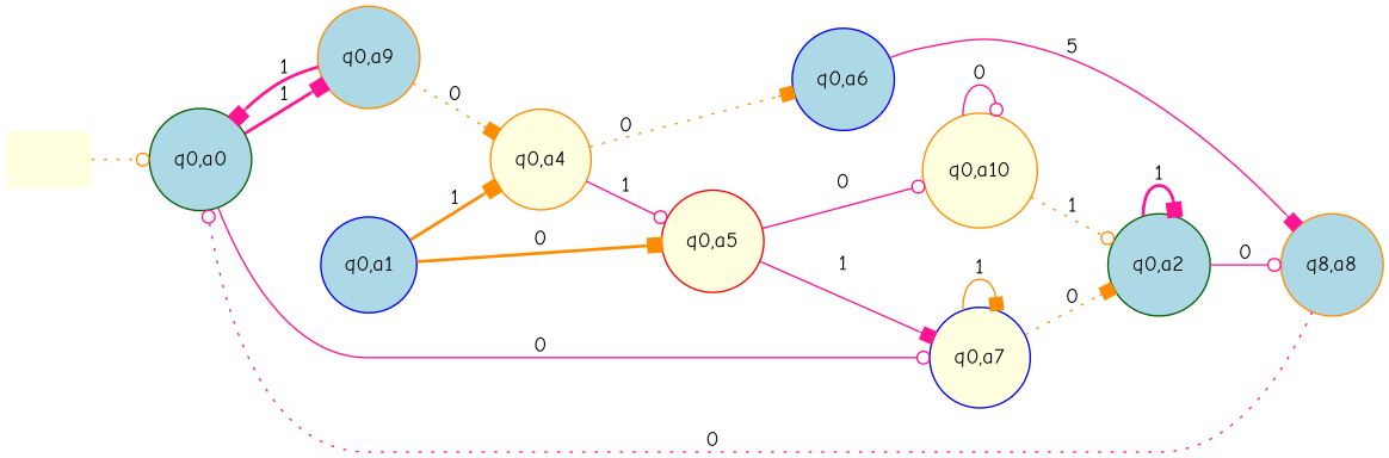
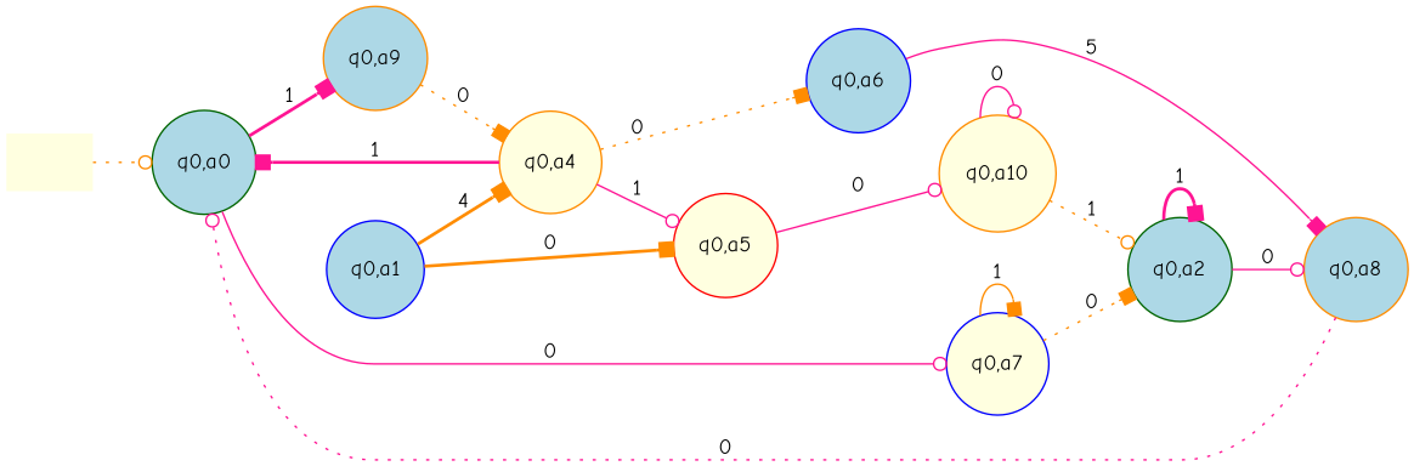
  digraph {
    fontname="Comic Neue"
    rankdir=LR
    node [color=darkorange fillcolor=lightblue fontname="Comic Neue" shape=circle style=filled]
    edge [arrowhead=box color=deeppink fontname="Comic Neue" style=solid]
    "" [color=red fillcolor=lightyellow shape=plaintext]
    n2 [color=darkgreen label="q0,a0"]
    n3 [color=blue fillcolor=lightyellow label="q0,a7"]
    n4 [label="q0,a9"]
    n5 [color=red fillcolor=lightyellow label="q0,a5"]
    n6 [fillcolor=lightyellow label="q0,a10"]
    n7 [color=darkgreen label="q0,a2"]
    n8 [color=blue label="q0,a6"]
-   n9 [label="q8,a8"]
+   n9 [label="q0,a8"]
    n10 [fillcolor=lightyellow label="q0,a4"]
    n11 [color=blue label="q0,a1"]
    "" -> n2 [arrowhead=odot color=darkorange style=dotted]
    n2 -> n3 [arrowhead=odot label=0]
    n2 -> n4 [label=1 style=bold]
    n3 -> n3 [color=darkorange label=1]
    n3 -> n7 [color=darkorange label=0 style=dotted]
-   n4 -> n2 [label=1 style=bold]
+   n10 -> n2 [label=1 style=bold]
    n4 -> n10 [color=darkorange label=0 style=dotted]
-   n5 -> n3 [label=1]
    n5 -> n6 [arrowhead=odot label=0]
    n6 -> n6 [arrowhead=odot label=0]
    n6 -> n7 [arrowhead=odot color=darkorange label=1 style=dotted]
    n7 -> n7 [label=1 style=bold]
    n7 -> n9 [arrowhead=odot label=0]
    n8 -> n9 [label=5]
    n9 -> n2 [arrowhead=odot label=0 style=dotted]
    n10 -> n5 [arrowhead=odot label=1]
    n10 -> n8 [color=darkorange label=0 style=dotted]
    n11 -> n5 [color=darkorange label=0 style=bold]
-   n11 -> n10 [color=darkorange label=1 style=bold]
+   n11 -> n10 [color=darkorange label=4 style=bold]
  }
